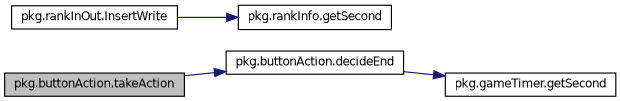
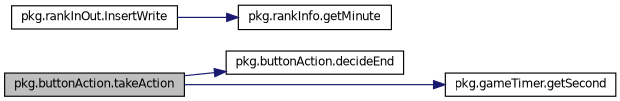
  digraph {
    rankdir=LR
    node [color=black fillcolor=white fontname=Helvetica fontsize=10 shape=record style=filled]
    edge [color=midnightblue fontname=Helvetica fontsize=10 labelfontname=Helvetica labelfontsize=10 style=solid]
    n1 [fillcolor=grey75 fontcolor=black height=0.2 label="pkg.buttonAction.takeAction" width=0.4]
    n2 [height=0.2 label="pkg.buttonAction.decideEnd" width=0.4]
    n3 [height=0.2 label="pkg.gameTimer.getSecond" width=0.4]
    n4 [height=0.2 label="pkg.rankInOut.InsertWrite" width=0.4]
-   n5 [height=0.2 label="pkg.rankInfo.getSecond" width=0.4]
+   n5 [height=0.2 label="pkg.rankInfo.getMinute" width=0.4]
    n1 -> n2
-   n2 -> n3
+   n1 -> n3
    n4 -> n5
  }
